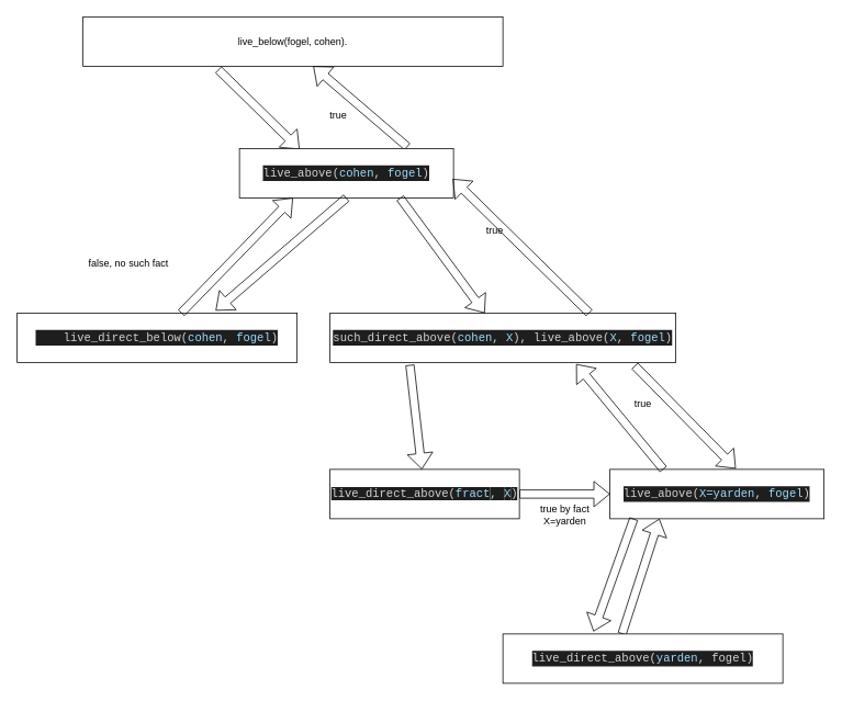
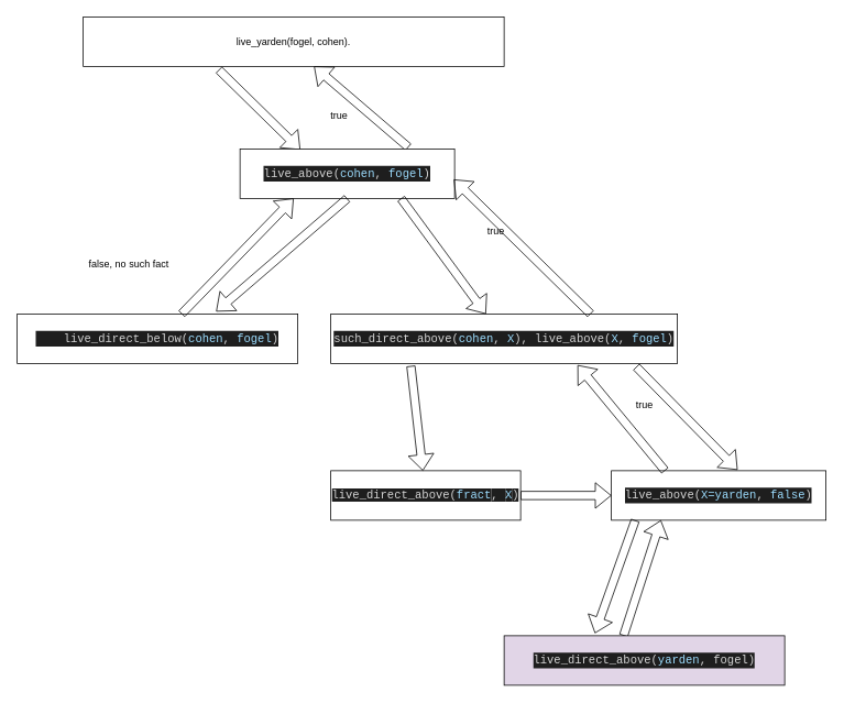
  <mxCell id="0" />
  <mxCell id="1" parent="0" />
- <mxCell id="2" value="live_below(fogel, cohen)." style="rounded=0;whiteSpace=wrap;html=1;" vertex="1" parent="1"><mxGeometry x="100" y="20" width="510" height="60" as="geometry" /></mxCell>
+ <mxCell id="2" value="live_yarden(fogel, cohen)." style="rounded=0;whiteSpace=wrap;html=1;" vertex="1" parent="1"><mxGeometry x="100" y="20" width="510" height="60" as="geometry" /></mxCell>
  <mxCell id="3" value="" style="shape=flexArrow;endArrow=classic;html=1;exitX=0.785;exitY=-0.033;exitDx=0;exitDy=0;exitPerimeter=0;" edge="1" parent="1" source="6"><mxGeometry width="50" height="50" relative="1" as="geometry"><mxPoint x="295.312" y="180" as="sourcePoint" /><mxPoint x="379.688" y="80" as="targetPoint" /></mxGeometry></mxCell>
  <mxCell id="4" value="true" style="text;html=1;align=center;verticalAlign=middle;resizable=0;points=[];autosize=1;strokeColor=none;" vertex="1" parent="1"><mxGeometry x="390" y="130" width="40" height="20" as="geometry" /></mxCell>
  <mxCell id="5" value="" style="shape=flexArrow;endArrow=classic;html=1;exitX=0.322;exitY=1.067;exitDx=0;exitDy=0;exitPerimeter=0;entryX=0.281;entryY=0.017;entryDx=0;entryDy=0;entryPerimeter=0;" edge="1" parent="1" source="2" target="6"><mxGeometry width="50" height="50" relative="1" as="geometry"><mxPoint x="306.84" y="270" as="sourcePoint" /><mxPoint x="190" y="150" as="targetPoint" /></mxGeometry></mxCell>
  <mxCell id="6" value="&lt;div style=&quot;color: rgb(212 , 212 , 212) ; background-color: rgb(30 , 30 , 30) ; font-family: &amp;#34;consolas&amp;#34; , &amp;#34;courier new&amp;#34; , monospace ; font-size: 14px ; line-height: 19px&quot;&gt;live_above(&lt;span style=&quot;color: #9cdcfe&quot;&gt;cohen&lt;/span&gt;,&amp;nbsp;&lt;span style=&quot;color: #9cdcfe&quot;&gt;fogel&lt;/span&gt;)&lt;/div&gt;" style="rounded=0;whiteSpace=wrap;html=1;" vertex="1" parent="1"><mxGeometry x="290" y="180" width="260" height="60" as="geometry" /></mxCell>
  <mxCell id="7" value="&lt;div style=&quot;background-color: rgb(30 , 30 , 30) ; font-family: &amp;#34;consolas&amp;#34; , &amp;#34;courier new&amp;#34; , monospace ; font-size: 14px ; line-height: 19px&quot;&gt;&lt;div style=&quot;font-family: &amp;#34;consolas&amp;#34; , &amp;#34;courier new&amp;#34; , monospace ; line-height: 19px&quot;&gt;&lt;div&gt;&lt;font color=&quot;#d4d4d4&quot;&gt;&amp;nbsp;&amp;nbsp;&amp;nbsp;&amp;nbsp;live_direct_below(&lt;/font&gt;&lt;span style=&quot;color: rgb(156 , 220 , 254)&quot;&gt;cohen&lt;/span&gt;&lt;font color=&quot;#d4d4d4&quot;&gt;, &lt;/font&gt;&lt;font color=&quot;#9cdcfe&quot;&gt;fogel&lt;/font&gt;&lt;font color=&quot;#d4d4d4&quot;&gt;)&lt;/font&gt;&lt;/div&gt;&lt;div style=&quot;color: rgb(212 , 212 , 212)&quot;&gt;&lt;/div&gt;&lt;/div&gt;&lt;/div&gt;" style="rounded=0;whiteSpace=wrap;html=1;" vertex="1" parent="1"><mxGeometry x="20" y="380" width="340" height="60" as="geometry" /></mxCell>
  <mxCell id="8" value="" style="shape=flexArrow;endArrow=classic;html=1;entryX=0.25;entryY=1;entryDx=0;entryDy=0;" edge="1" parent="1" source="7" target="6"><mxGeometry width="50" height="50" relative="1" as="geometry"><mxPoint x="160" y="360" as="sourcePoint" /><mxPoint x="210" y="310" as="targetPoint" /></mxGeometry></mxCell>
  <mxCell id="9" value="false, no such fact" style="text;html=1;align=center;verticalAlign=middle;resizable=0;points=[];autosize=1;strokeColor=none;" vertex="1" parent="1"><mxGeometry x="100" y="310" width="110" height="20" as="geometry" /></mxCell>
  <mxCell id="10" value="&lt;div style=&quot;background-color: rgb(30 , 30 , 30) ; font-family: &amp;#34;consolas&amp;#34; , &amp;#34;courier new&amp;#34; , monospace ; font-size: 14px ; line-height: 19px&quot;&gt;&lt;span style=&quot;color: rgb(212 , 212 , 212)&quot;&gt;such_direct_above(&lt;span style=&quot;color: #9cdcfe&quot;&gt;cohen&lt;/span&gt;,&amp;nbsp;&lt;span style=&quot;color: #9cdcfe&quot;&gt;X&lt;/span&gt;),&amp;nbsp;live_above(&lt;span style=&quot;color: #9cdcfe&quot;&gt;X&lt;/span&gt;, &lt;/span&gt;&lt;font color=&quot;#9cdcfe&quot;&gt;fogel&lt;/font&gt;&lt;font color=&quot;#d4d4d4&quot;&gt;)&lt;/font&gt;&lt;/div&gt;" style="rounded=0;whiteSpace=wrap;html=1;" vertex="1" parent="1"><mxGeometry x="400" y="380" width="420" height="60" as="geometry" /></mxCell>
  <mxCell id="11" value="" style="shape=flexArrow;endArrow=classic;html=1;exitX=0.75;exitY=1;exitDx=0;exitDy=0;" edge="1" parent="1" source="6" target="10"><mxGeometry width="50" height="50" relative="1" as="geometry"><mxPoint x="549.996" y="320" as="sourcePoint" /><mxPoint x="595.29" y="180" as="targetPoint" /></mxGeometry></mxCell>
  <mxCell id="12" value="" style="shape=flexArrow;endArrow=classic;html=1;exitX=0.75;exitY=0;exitDx=0;exitDy=0;entryX=0.996;entryY=0.617;entryDx=0;entryDy=0;entryPerimeter=0;" edge="1" parent="1" source="10" target="6"><mxGeometry width="50" height="50" relative="1" as="geometry"><mxPoint x="513.24" y="160" as="sourcePoint" /><mxPoint x="706.769" y="300" as="targetPoint" /></mxGeometry></mxCell>
  <mxCell id="13" value="true" style="text;html=1;align=center;verticalAlign=middle;resizable=0;points=[];autosize=1;strokeColor=none;" vertex="1" parent="1"><mxGeometry x="580" y="270" width="40" height="20" as="geometry" /></mxCell>
  <mxCell id="14" value="&#10;&#10;&lt;span style=&quot;color: rgb(212, 212, 212); font-family: consolas, &amp;quot;courier new&amp;quot;, monospace; font-size: 14px; font-style: normal; font-weight: 400; letter-spacing: normal; text-align: center; text-indent: 0px; text-transform: none; word-spacing: 0px; background-color: rgb(30, 30, 30); display: inline; float: none;&quot;&gt;live_direct_above(&lt;/span&gt;&lt;span style=&quot;font-family: consolas, &amp;quot;courier new&amp;quot;, monospace; font-size: 14px; font-style: normal; font-weight: 400; letter-spacing: normal; text-align: center; text-indent: 0px; text-transform: none; word-spacing: 0px; background-color: rgb(30, 30, 30); color: rgb(156, 220, 254);&quot;&gt;fract&lt;/span&gt;&lt;span style=&quot;color: rgb(212, 212, 212); font-family: consolas, &amp;quot;courier new&amp;quot;, monospace; font-size: 14px; font-style: normal; font-weight: 400; letter-spacing: normal; text-align: center; text-indent: 0px; text-transform: none; word-spacing: 0px; background-color: rgb(30, 30, 30); display: inline; float: none;&quot;&gt;,&amp;nbsp;&lt;/span&gt;&lt;span style=&quot;font-family: consolas, &amp;quot;courier new&amp;quot;, monospace; font-size: 14px; font-style: normal; font-weight: 400; letter-spacing: normal; text-align: center; text-indent: 0px; text-transform: none; word-spacing: 0px; background-color: rgb(30, 30, 30); color: rgb(156, 220, 254);&quot;&gt;X&lt;/span&gt;&lt;span style=&quot;color: rgb(212, 212, 212); font-family: consolas, &amp;quot;courier new&amp;quot;, monospace; font-size: 14px; font-style: normal; font-weight: 400; letter-spacing: normal; text-align: center; text-indent: 0px; text-transform: none; word-spacing: 0px; background-color: rgb(30, 30, 30); display: inline; float: none;&quot;&gt;)&lt;/span&gt;&#10;&#10;" style="rounded=0;whiteSpace=wrap;html=1;" vertex="1" parent="1"><mxGeometry x="400" y="570" width="230" height="60" as="geometry" /></mxCell>
- <mxCell id="15" value="&lt;div style=&quot;color: rgb(212 , 212 , 212) ; background-color: rgb(30 , 30 , 30) ; font-family: &amp;#34;consolas&amp;#34; , &amp;#34;courier new&amp;#34; , monospace ; font-size: 14px ; line-height: 19px&quot;&gt;live_above(&lt;span style=&quot;color: #9cdcfe&quot;&gt;X=yarden&lt;/span&gt;,&amp;nbsp;&lt;span style=&quot;color: #9cdcfe&quot;&gt;fogel&lt;/span&gt;)&lt;/div&gt;" style="rounded=0;whiteSpace=wrap;html=1;" vertex="1" parent="1"><mxGeometry x="740" y="570" width="260" height="60" as="geometry" /></mxCell>
- <mxCell id="16" value="true by fact&lt;br&gt;X=yarden" style="text;html=1;align=center;verticalAlign=middle;resizable=0;points=[];autosize=1;strokeColor=none;" vertex="1" parent="1"><mxGeometry x="650" y="610" width="70" height="30" as="geometry" /></mxCell>
+ <mxCell id="15" value="&lt;div style=&quot;color: rgb(212 , 212 , 212) ; background-color: rgb(30 , 30 , 30) ; font-family: &amp;#34;consolas&amp;#34; , &amp;#34;courier new&amp;#34; , monospace ; font-size: 14px ; line-height: 19px&quot;&gt;live_above(&lt;span style=&quot;color: #9cdcfe&quot;&gt;X=yarden&lt;/span&gt;,&amp;nbsp;&lt;span style=&quot;color: #9cdcfe&quot;&gt;false&lt;/span&gt;)&lt;/div&gt;" style="rounded=0;whiteSpace=wrap;html=1;" vertex="1" parent="1"><mxGeometry x="740" y="570" width="260" height="60" as="geometry" /></mxCell>
  <mxCell id="17" value="" style="shape=flexArrow;endArrow=classic;html=1;exitX=0.231;exitY=1.05;exitDx=0;exitDy=0;exitPerimeter=0;" edge="1" parent="1" source="10" target="14"><mxGeometry width="50" height="50" relative="1" as="geometry"><mxPoint x="344.706" y="610" as="sourcePoint" /><mxPoint x="390" y="470" as="targetPoint" /></mxGeometry></mxCell>
  <mxCell id="18" value="" style="shape=flexArrow;endArrow=classic;html=1;exitX=1;exitY=0.5;exitDx=0;exitDy=0;entryX=0;entryY=0.5;entryDx=0;entryDy=0;" edge="1" parent="1" source="14" target="15"><mxGeometry width="50" height="50" relative="1" as="geometry"><mxPoint x="730" y="550" as="sourcePoint" /><mxPoint x="744.544" y="677" as="targetPoint" /></mxGeometry></mxCell>
  <mxCell id="19" value="" style="shape=flexArrow;endArrow=classic;html=1;exitX=0.25;exitY=0;exitDx=0;exitDy=0;entryX=0.712;entryY=1.033;entryDx=0;entryDy=0;entryPerimeter=0;" edge="1" parent="1" source="15" target="10"><mxGeometry width="50" height="50" relative="1" as="geometry"><mxPoint x="1206.04" y="522.98" as="sourcePoint" /><mxPoint x="930" y="360" as="targetPoint" /></mxGeometry></mxCell>
  <mxCell id="20" value="true" style="text;html=1;align=center;verticalAlign=middle;resizable=0;points=[];autosize=1;strokeColor=none;" vertex="1" parent="1"><mxGeometry x="760" y="480" width="40" height="20" as="geometry" /></mxCell>
  <mxCell id="21" value="" style="shape=flexArrow;endArrow=classic;html=1;entryX=0.25;entryY=1;entryDx=0;entryDy=0;" edge="1" parent="1"><mxGeometry width="50" height="50" relative="1" as="geometry"><mxPoint x="754.706" y="770" as="sourcePoint" /><mxPoint x="800" y="630" as="targetPoint" /></mxGeometry></mxCell>
- <mxCell id="22" value="&lt;div style=&quot;background-color: rgb(30 , 30 , 30) ; font-family: &amp;#34;consolas&amp;#34; , &amp;#34;courier new&amp;#34; , monospace ; font-size: 14px ; line-height: 19px&quot;&gt;&lt;div style=&quot;font-family: &amp;#34;consolas&amp;#34; , &amp;#34;courier new&amp;#34; , monospace ; line-height: 19px&quot;&gt;&lt;div&gt;&lt;div style=&quot;font-family: &amp;#34;consolas&amp;#34; , &amp;#34;courier new&amp;#34; , monospace ; line-height: 19px&quot;&gt;&lt;span style=&quot;color: rgb(212 , 212 , 212)&quot;&gt;live_direct_above(&lt;/span&gt;&lt;font color=&quot;#9cdcfe&quot;&gt;yarden&lt;/font&gt;&lt;font color=&quot;#d4d4d4&quot;&gt;, fogel)&lt;/font&gt;&lt;/div&gt;&lt;/div&gt;&lt;div style=&quot;color: rgb(212 , 212 , 212)&quot;&gt;&lt;/div&gt;&lt;/div&gt;&lt;/div&gt;" style="rounded=0;whiteSpace=wrap;html=1;" vertex="1" parent="1"><mxGeometry x="610" y="770" width="340" height="60" as="geometry" /></mxCell>
+ <mxCell id="22" value="&lt;div style=&quot;background-color: rgb(30 , 30 , 30) ; font-family: &amp;#34;consolas&amp;#34; , &amp;#34;courier new&amp;#34; , monospace ; font-size: 14px ; line-height: 19px&quot;&gt;&lt;div style=&quot;font-family: &amp;#34;consolas&amp;#34; , &amp;#34;courier new&amp;#34; , monospace ; line-height: 19px&quot;&gt;&lt;div&gt;&lt;div style=&quot;font-family: &amp;#34;consolas&amp;#34; , &amp;#34;courier new&amp;#34; , monospace ; line-height: 19px&quot;&gt;&lt;span style=&quot;color: rgb(212 , 212 , 212)&quot;&gt;live_direct_above(&lt;/span&gt;&lt;font color=&quot;#9cdcfe&quot;&gt;yarden&lt;/font&gt;&lt;font color=&quot;#d4d4d4&quot;&gt;, fogel)&lt;/font&gt;&lt;/div&gt;&lt;/div&gt;&lt;div style=&quot;color: rgb(212 , 212 , 212)&quot;&gt;&lt;/div&gt;&lt;/div&gt;&lt;/div&gt;" style="rounded=0;whiteSpace=wrap;html=1;fillColor=#e1d5e7;" vertex="1" parent="1"><mxGeometry x="610" y="770" width="340" height="60" as="geometry" /></mxCell>
  <mxCell id="23" value="" style="shape=flexArrow;endArrow=classic;html=1;exitX=0.5;exitY=1;exitDx=0;exitDy=0;entryX=0.709;entryY=-0.05;entryDx=0;entryDy=0;entryPerimeter=0;" edge="1" parent="1" source="6" target="7"><mxGeometry width="50" height="50" relative="1" as="geometry"><mxPoint x="299.996" y="380" as="sourcePoint" /><mxPoint x="-50" y="300" as="targetPoint" /></mxGeometry></mxCell>
  <mxCell id="24" value="" style="shape=flexArrow;endArrow=classic;html=1;exitX=0.5;exitY=1;exitDx=0;exitDy=0;entryX=0.709;entryY=-0.05;entryDx=0;entryDy=0;entryPerimeter=0;" edge="1" parent="1"><mxGeometry width="50" height="50" relative="1" as="geometry"><mxPoint x="768.94" y="630" as="sourcePoint" /><mxPoint x="720" y="767" as="targetPoint" /></mxGeometry></mxCell>
  <mxCell id="25" value="" style="shape=flexArrow;endArrow=classic;html=1;exitX=0.881;exitY=1.067;exitDx=0;exitDy=0;entryX=0.588;entryY=-0.017;entryDx=0;entryDy=0;entryPerimeter=0;exitPerimeter=0;" edge="1" parent="1" source="10" target="15"><mxGeometry width="50" height="50" relative="1" as="geometry"><mxPoint x="955.96" y="548.02" as="sourcePoint" /><mxPoint x="850" y="420" as="targetPoint" /></mxGeometry></mxCell>
